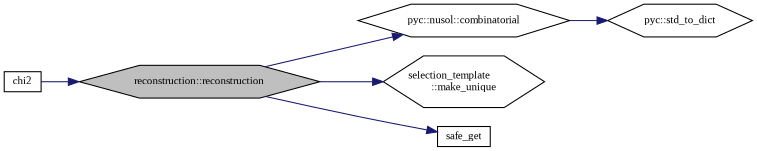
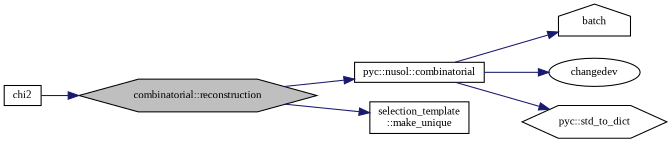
  digraph {
    fontname="Liberation Serif"
    rankdir=LR
    node [color=black fillcolor=white fontname="Liberation Serif" fontsize=10 shape=hexagon style=filled]
    edge [color=midnightblue fontname="Liberation Serif" fontsize=10 labelfontname=Helvetica labelfontsize=10 style=solid]
-   n1 [fillcolor=grey75 fontcolor=black height=0.2 label="reconstruction::reconstruction" width=0.4]
-   n2 [height=0.2 label="pyc::nusol::combinatorial" width=0.4]
-   n3 [height=0.2 label="selection_template\l::make_unique" width=0.4]
-   n4 [height=0.2 label=safe_get shape=box width=0.4]
+   n1 [fillcolor=grey75 fontcolor=black height=0.2 label="combinatorial::reconstruction" width=0.4]
+   n2 [height=0.2 label="pyc::nusol::combinatorial" shape=box width=0.4]
+   n3 [height=0.2 label="selection_template\l::make_unique" shape=box width=0.4]
    n5 [height=0.2 label=chi2 shape=box width=0.4]
+   n6 [height=0.2 label=batch shape=house width=0.4]
+   n7 [height=0.2 label=changedev shape=ellipse width=0.4]
    n8 [height=0.2 label="pyc::std_to_dict" width=0.4]
    n1 -> n2
    n1 -> n3
-   n1 -> n4
+   n2 -> n6
+   n2 -> n7
    n2 -> n8
    n5 -> n1
  }
